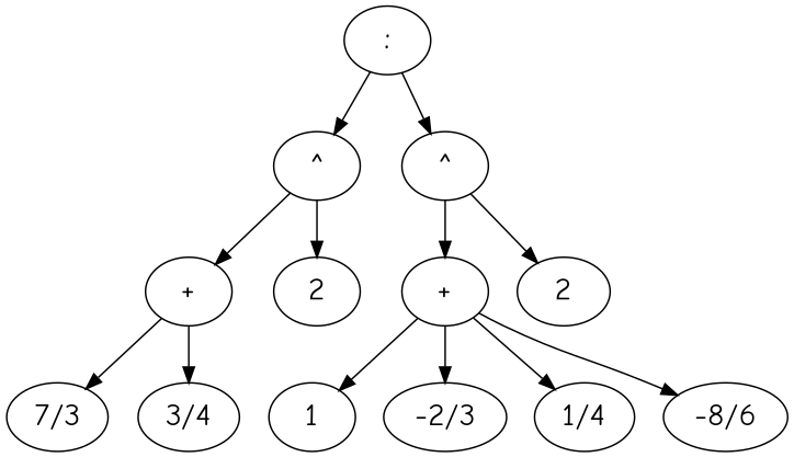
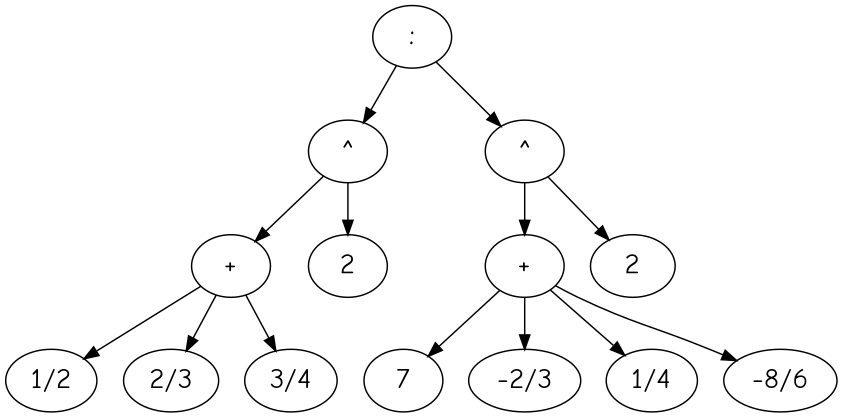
  digraph {
    fontname="Comic Neue"
    node [fontname="Comic Neue" fontsize=20]
    edge [fontname="Comic Neue"]
    n1 [label=":"]
    n2 [label="^"]
    n3 [label="^"]
    n4 [label="+"]
    2
    n6 [label="+"]
    " 2 "
-   "2/3" [label="7/3"]
+   "1/2"
+   "2/3"
    "3/4"
-   1
+   1 [label=7]
    "-2/3"
    "1/4"
    n14 [label="-8/6"]
    n1 -> n2
    n1 -> n3
    n2 -> n4
    n2 -> 2
    n3 -> n6
    n3 -> " 2 "
+   n4 -> "1/2"
    n4 -> "2/3"
    n4 -> "3/4"
    n6 -> 1
    n6 -> "-2/3"
    n6 -> "1/4"
    n6 -> n14
  }
